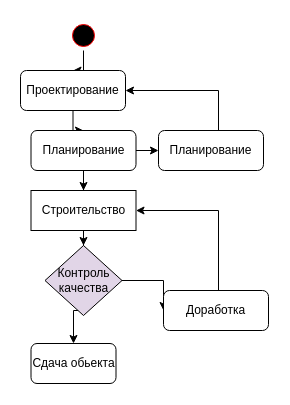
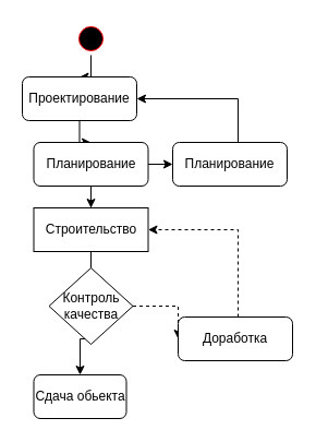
  <mxCell id="0" />
  <mxCell id="1" parent="0" />
  <mxCell id="2" style="edgeStyle=orthogonalEdgeStyle;rounded=0;orthogonalLoop=1;jettySize=auto;html=1;entryX=0.5;entryY=0;entryDx=0;entryDy=0;" edge="1" parent="1" source="3" target="5"><mxGeometry relative="1" as="geometry" /></mxCell>
  <mxCell id="3" value="" style="ellipse;shape=startState;fillColor=#000000;strokeColor=#ff0000;" parent="1" vertex="1"><mxGeometry x="68" y="20" width="30" height="30" as="geometry" /></mxCell>
  <mxCell id="4" style="edgeStyle=orthogonalEdgeStyle;rounded=0;orthogonalLoop=1;jettySize=auto;html=1;entryX=0.5;entryY=0;entryDx=0;entryDy=0;" edge="1" parent="1" source="5" target="8"><mxGeometry relative="1" as="geometry" /></mxCell>
  <mxCell id="5" value="Проектирование" style="rounded=1;whiteSpace=wrap;html=1;" vertex="1" parent="1"><mxGeometry x="20" y="70" width="105" height="40" as="geometry" /></mxCell>
  <mxCell id="6" style="edgeStyle=orthogonalEdgeStyle;rounded=0;orthogonalLoop=1;jettySize=auto;html=1;entryX=0.5;entryY=0;entryDx=0;entryDy=0;" edge="1" parent="1" source="8" target="10"><mxGeometry relative="1" as="geometry" /></mxCell>
  <mxCell id="7" style="edgeStyle=orthogonalEdgeStyle;rounded=0;orthogonalLoop=1;jettySize=auto;html=1;entryX=0;entryY=0.5;entryDx=0;entryDy=0;" edge="1" parent="1" source="8" target="12"><mxGeometry relative="1" as="geometry" /></mxCell>
  <mxCell id="8" value="Планирование" style="rounded=1;whiteSpace=wrap;html=1;" vertex="1" parent="1"><mxGeometry x="30.5" y="130" width="105" height="40" as="geometry" /></mxCell>
- <mxCell id="9" style="edgeStyle=orthogonalEdgeStyle;rounded=0;orthogonalLoop=1;jettySize=auto;html=1;entryX=0.5;entryY=0;entryDx=0;entryDy=0;" edge="1" parent="1" source="10" target="18"><mxGeometry relative="1" as="geometry"><mxPoint x="83" y="250" as="targetPoint" /></mxGeometry></mxCell>
+ <mxCell id="9" style="edgeStyle=orthogonalEdgeStyle;rounded=0;orthogonalLoop=1;jettySize=auto;html=1;entryX=0.5;entryY=0;entryDx=0;entryDy=0;endArrow=none;" edge="1" parent="1" source="10" target="18"><mxGeometry relative="1" as="geometry"><mxPoint x="83" y="250" as="targetPoint" /></mxGeometry></mxCell>
  <mxCell id="10" value="Строительство" style="whiteSpace=wrap;html=1;rounded=0;" vertex="1" parent="1"><mxGeometry x="30.5" y="190" width="105" height="40" as="geometry" /></mxCell>
  <mxCell id="11" style="edgeStyle=orthogonalEdgeStyle;rounded=0;orthogonalLoop=1;jettySize=auto;html=1;entryX=1;entryY=0.5;entryDx=0;entryDy=0;" edge="1" parent="1" source="12" target="5"><mxGeometry relative="1" as="geometry"><Array as="points"><mxPoint x="218" y="90" /></Array></mxGeometry></mxCell>
  <mxCell id="12" value="Планирование" style="rounded=1;whiteSpace=wrap;html=1;" vertex="1" parent="1"><mxGeometry x="158" y="130" width="105" height="40" as="geometry" /></mxCell>
- <mxCell id="13" style="edgeStyle=orthogonalEdgeStyle;rounded=0;orthogonalLoop=1;jettySize=auto;html=1;entryX=0;entryY=0.5;entryDx=0;entryDy=0;exitX=1;exitY=0.5;exitDx=0;exitDy=0;" edge="1" parent="1" source="18" target="16"><mxGeometry relative="1" as="geometry"><mxPoint x="118" y="280" as="sourcePoint" /><Array as="points"><mxPoint x="121" y="280" /></Array></mxGeometry></mxCell>
+ <mxCell id="13" style="edgeStyle=orthogonalEdgeStyle;rounded=0;orthogonalLoop=1;jettySize=auto;html=1;entryX=0;entryY=0.5;entryDx=0;entryDy=0;exitX=1;exitY=0.5;exitDx=0;exitDy=0;dashed=1;" edge="1" parent="1" source="18" target="16"><mxGeometry relative="1" as="geometry"><mxPoint x="118" y="280" as="sourcePoint" /><Array as="points"><mxPoint x="121" y="280" /></Array></mxGeometry></mxCell>
  <mxCell id="14" style="edgeStyle=orthogonalEdgeStyle;rounded=0;orthogonalLoop=1;jettySize=auto;html=1;entryX=0.5;entryY=0;entryDx=0;entryDy=0;" edge="1" parent="1" target="17"><mxGeometry relative="1" as="geometry"><mxPoint x="83" y="310" as="sourcePoint" /></mxGeometry></mxCell>
- <mxCell id="15" style="edgeStyle=orthogonalEdgeStyle;rounded=0;orthogonalLoop=1;jettySize=auto;html=1;entryX=1;entryY=0.5;entryDx=0;entryDy=0;" edge="1" parent="1" source="16" target="10"><mxGeometry relative="1" as="geometry"><Array as="points"><mxPoint x="218" y="210" /></Array></mxGeometry></mxCell>
+ <mxCell id="15" style="edgeStyle=orthogonalEdgeStyle;rounded=0;orthogonalLoop=1;jettySize=auto;html=1;entryX=1;entryY=0.5;entryDx=0;entryDy=0;dashed=1;" edge="1" parent="1" source="16" target="10"><mxGeometry relative="1" as="geometry"><Array as="points"><mxPoint x="218" y="210" /></Array></mxGeometry></mxCell>
  <mxCell id="16" value="Доработка" style="rounded=1;whiteSpace=wrap;html=1;" vertex="1" parent="1"><mxGeometry x="163" y="290" width="105" height="40" as="geometry" /></mxCell>
  <mxCell id="17" value="Сдача обьекта" style="rounded=1;whiteSpace=wrap;html=1;" vertex="1" parent="1"><mxGeometry x="30.5" y="343" width="85" height="40" as="geometry" /></mxCell>
- <mxCell id="18" value="Контроль качества" style="rhombus;whiteSpace=wrap;html=1;fillColor=#e1d5e7;" vertex="1" parent="1"><mxGeometry x="44.5" y="245" width="77" height="70" as="geometry" /></mxCell>
+ <mxCell id="18" value="Контроль качества" style="rhombus;whiteSpace=wrap;html=1;" vertex="1" parent="1"><mxGeometry x="44.5" y="245" width="77" height="70" as="geometry" /></mxCell>
